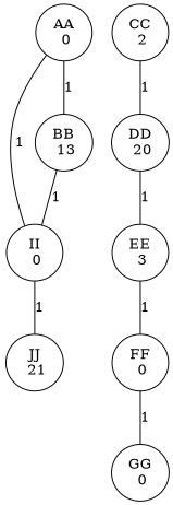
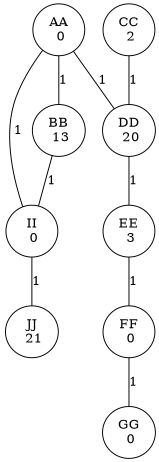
  graph {
    n1 [label="AA\n 0"]
    n2 [label="BB\n 13"]
    n3 [label="DD\n 20"]
    n4 [label="II\n 0"]
    n5 [label="EE\n 3"]
    n6 [label="JJ\n 21"]
    n7 [label="CC\n 2"]
    n8 [label="FF\n 0"]
    n9 [label="GG\n 0"]
    n1 -- n2 [label=1]
+   n1 -- n3 [label=1]
    n1 -- n4 [label=1]
    n2 -- n4 [label=1]
    n3 -- n5 [label=1]
    n4 -- n6 [label=1]
    n5 -- n8 [label=1]
    n7 -- n3 [label=1]
    n8 -- n9 [label=1]
  }
